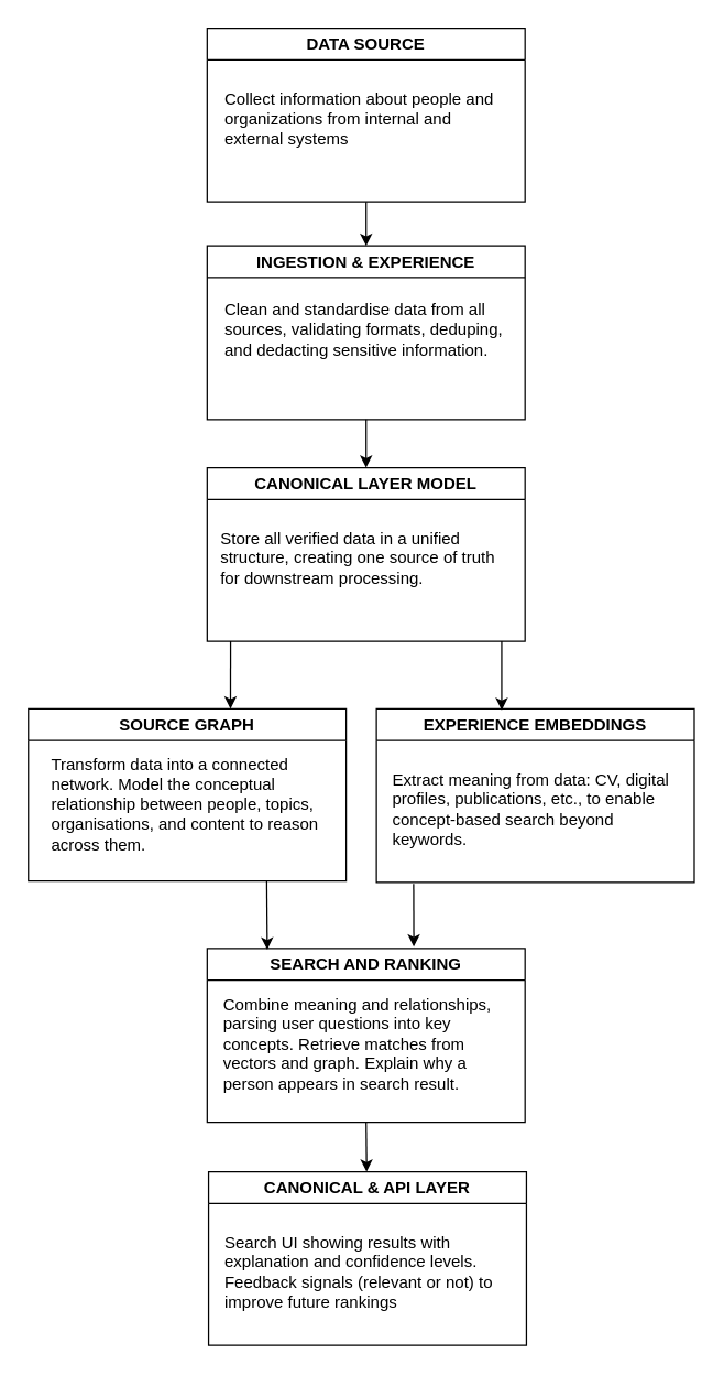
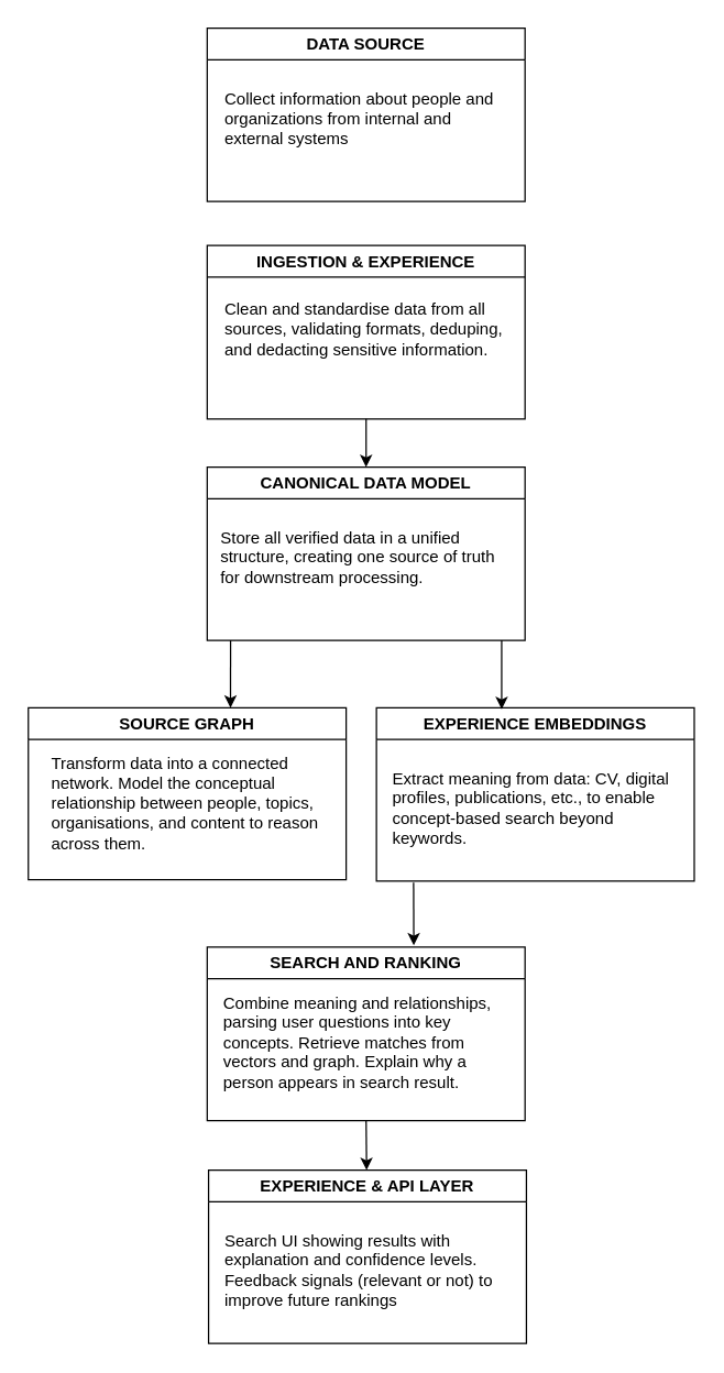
  <mxCell id="0" />
  <mxCell id="1" parent="0" />
  <mxCell id="2" value="" style="group;spacing=-1;" parent="1" vertex="1" connectable="0"><mxGeometry x="20" y="514" width="231" height="126" as="geometry" /></mxCell>
  <mxCell id="3" value="SOURCE GRAPH" style="swimlane;whiteSpace=wrap;html=1;" parent="2" vertex="1"><mxGeometry width="231" height="125" as="geometry" /></mxCell>
  <mxCell id="4" value="&lt;span style=&quot;font-weight: normal; text-align: center; background-color: transparent; color: light-dark(rgb(0, 0, 0), rgb(255, 255, 255));&quot;&gt;Transform data into a connected network. Model the conceptual relationship between people, topics, organisations, and content to reason across them.&amp;nbsp;&lt;/span&gt;" style="text;html=1;whiteSpace=wrap;strokeColor=none;fillColor=none;align=left;verticalAlign=top;rounded=0;spacing=-7;fontStyle=1" parent="3" vertex="1"><mxGeometry x="24" y="36" width="197" height="79.39" as="geometry" /></mxCell>
  <mxCell id="5" value="" style="group;spacing=-1;" parent="1" vertex="1" connectable="0"><mxGeometry x="150" y="688" width="231" height="200" as="geometry" /></mxCell>
  <mxCell id="6" value="" style="group" parent="5" vertex="1" connectable="0"><mxGeometry width="231" height="126" as="geometry" /></mxCell>
  <mxCell id="7" value="SEARCH AND RANKING" style="swimlane;whiteSpace=wrap;html=1;" parent="6" vertex="1"><mxGeometry width="231" height="126" as="geometry" /></mxCell>
  <mxCell id="8" value="&lt;span style=&quot;font-weight: normal; text-align: center; background-color: transparent; color: light-dark(rgb(0, 0, 0), rgb(255, 255, 255));&quot;&gt;Combine meaning and relationships, parsing user questions into key concepts. Retrieve matches from vectors and graph. Explain why a person appears in search result.&amp;nbsp;&lt;/span&gt;" style="text;html=1;whiteSpace=wrap;strokeColor=none;fillColor=none;align=left;verticalAlign=top;rounded=0;spacing=-7;fontStyle=1" parent="7" vertex="1"><mxGeometry x="19" y="36" width="197" height="72" as="geometry" /></mxCell>
  <mxCell id="9" value="" style="group" parent="1" vertex="1" connectable="0"><mxGeometry x="273" y="514" width="231" height="126" as="geometry" /></mxCell>
  <mxCell id="10" value="EXPERIENCE EMBEDDINGS" style="swimlane;whiteSpace=wrap;html=1;container=0;" parent="9" vertex="1"><mxGeometry width="231" height="126" as="geometry" /></mxCell>
  <mxCell id="11" value="&lt;span style=&quot;font-weight: normal; text-align: center; background-color: transparent; color: light-dark(rgb(0, 0, 0), rgb(255, 255, 255));&quot;&gt;Extract meaning from data: CV, digital profiles, publications, etc., to enable concept-based search beyond keywords.&lt;/span&gt;" style="text;html=1;whiteSpace=wrap;strokeColor=none;fillColor=none;align=left;verticalAlign=top;rounded=0;spacing=-7;fontStyle=1" parent="9" vertex="1"><mxGeometry x="19" y="47" width="197" height="72" as="geometry" /></mxCell>
  <mxCell id="12" value="" style="group" parent="1" vertex="1" connectable="0"><mxGeometry x="151" y="850" width="231" height="126" as="geometry" /></mxCell>
- <mxCell id="13" value="CANONICAL &amp;amp; API LAYER" style="swimlane;whiteSpace=wrap;html=1;container=0;" parent="12" vertex="1"><mxGeometry width="231" height="126" as="geometry" /></mxCell>
+ <mxCell id="13" value="EXPERIENCE &amp;amp; API LAYER" style="swimlane;whiteSpace=wrap;html=1;container=0;" parent="12" vertex="1"><mxGeometry width="231" height="126" as="geometry" /></mxCell>
  <mxCell id="14" value="&lt;span style=&quot;font-weight: normal; text-align: center; background-color: transparent; color: light-dark(rgb(0, 0, 0), rgb(255, 255, 255));&quot;&gt;Search UI showing results with explanation and confidence levels. Feedback signals (relevant or not) to improve future rankings&lt;/span&gt;" style="text;html=1;whiteSpace=wrap;strokeColor=none;fillColor=none;align=left;verticalAlign=top;rounded=0;spacing=-7;fontStyle=1" parent="12" vertex="1"><mxGeometry x="19" y="47" width="197" height="72" as="geometry" /></mxCell>
- <mxCell id="15" value="" style="endArrow=classic;html=1;rounded=0;exitX=0.5;exitY=1;exitDx=0;exitDy=0;entryX=0.5;entryY=0;entryDx=0;entryDy=0;" parent="1" source="18" target="20" edge="1"><mxGeometry width="50" height="50" relative="1" as="geometry"><mxPoint x="381" y="149" as="sourcePoint" /><mxPoint x="431" y="99" as="targetPoint" /></mxGeometry></mxCell>
  <mxCell id="16" value="" style="endArrow=classic;html=1;rounded=0;exitX=0.5;exitY=1;exitDx=0;exitDy=0;entryX=0.5;entryY=0;entryDx=0;entryDy=0;" parent="1" source="20" target="23" edge="1"><mxGeometry width="50" height="50" relative="1" as="geometry"><mxPoint x="391" y="308" as="sourcePoint" /><mxPoint x="391" y="364" as="targetPoint" /></mxGeometry></mxCell>
  <mxCell id="17" value="" style="group" parent="1" vertex="1" connectable="0"><mxGeometry x="150" y="20" width="231" height="126" as="geometry" /></mxCell>
  <mxCell id="18" value="DATA SOURCE" style="swimlane;whiteSpace=wrap;html=1;" parent="17" vertex="1"><mxGeometry width="231" height="126" as="geometry" /></mxCell>
  <mxCell id="19" value="&lt;span style=&quot;font-weight: normal; text-align: center; background-color: transparent; color: light-dark(rgb(0, 0, 0), rgb(255, 255, 255));&quot;&gt;Collect information about people and organizations from internal and external systems&lt;/span&gt;" style="text;html=1;whiteSpace=wrap;strokeColor=none;fillColor=none;align=left;verticalAlign=top;rounded=0;spacing=-7;fontStyle=1" parent="17" vertex="1"><mxGeometry x="20" y="47" width="193" height="73" as="geometry" /></mxCell>
  <mxCell id="20" value="INGESTION &amp;amp; EXPERIENCE" style="swimlane;whiteSpace=wrap;html=1;" parent="1" vertex="1"><mxGeometry x="150" y="178" width="231" height="126" as="geometry" /></mxCell>
  <mxCell id="21" value="&lt;span style=&quot;font-weight: normal; text-align: center; background-color: transparent; color: light-dark(rgb(0, 0, 0), rgb(255, 255, 255));&quot;&gt;Clean and standardise data from all sources, validating formats, deduping, and dedacting sensitive information.&lt;/span&gt;" style="text;html=1;whiteSpace=wrap;strokeColor=none;fillColor=none;align=left;verticalAlign=top;rounded=0;spacing=-7;fontStyle=1" parent="20" vertex="1"><mxGeometry x="20" y="42" width="195" height="74.39" as="geometry" /></mxCell>
  <mxCell id="22" value="" style="group;spacing=-1;" parent="1" vertex="1" connectable="0"><mxGeometry x="150" y="339" width="231" height="126" as="geometry" /></mxCell>
- <mxCell id="23" value="CANONICAL LAYER MODEL" style="swimlane;whiteSpace=wrap;html=1;" parent="22" vertex="1"><mxGeometry width="231" height="126" as="geometry" /></mxCell>
+ <mxCell id="23" value="CANONICAL DATA MODEL" style="swimlane;whiteSpace=wrap;html=1;" parent="22" vertex="1"><mxGeometry width="231" height="126" as="geometry" /></mxCell>
  <mxCell id="24" value="&lt;span style=&quot;font-weight: normal; text-align: center; background-color: transparent; color: light-dark(rgb(0, 0, 0), rgb(255, 255, 255));&quot;&gt;Store all verified data in a unified structure, creating one source of truth for downstream processing.&amp;nbsp;&lt;/span&gt;" style="text;html=1;whiteSpace=wrap;strokeColor=none;fillColor=none;align=left;verticalAlign=top;rounded=0;spacing=-7;fontStyle=1" parent="23" vertex="1"><mxGeometry x="17" y="46.61" width="197" height="79.39" as="geometry" /></mxCell>
  <mxCell id="25" value="" style="endArrow=classic;html=1;rounded=0;exitX=0;exitY=1;exitDx=0;exitDy=0;entryX=0.636;entryY=0;entryDx=0;entryDy=0;entryPerimeter=0;" parent="1" source="24" target="3" edge="1"><mxGeometry width="50" height="50" relative="1" as="geometry"><mxPoint x="299" y="532" as="sourcePoint" /><mxPoint x="349" y="482" as="targetPoint" /></mxGeometry></mxCell>
  <mxCell id="26" value="" style="endArrow=classic;html=1;rounded=0;exitX=1;exitY=1;exitDx=0;exitDy=0;entryX=0.394;entryY=0.008;entryDx=0;entryDy=0;entryPerimeter=0;" parent="1" source="24" target="10" edge="1"><mxGeometry width="50" height="50" relative="1" as="geometry"><mxPoint x="299" y="532" as="sourcePoint" /><mxPoint x="499" y="478" as="targetPoint" /></mxGeometry></mxCell>
- <mxCell id="27" value="" style="endArrow=classic;html=1;rounded=0;exitX=0.75;exitY=1;exitDx=0;exitDy=0;entryX=0.189;entryY=0.006;entryDx=0;entryDy=0;entryPerimeter=0;" parent="1" source="3" target="7" edge="1"><mxGeometry width="50" height="50" relative="1" as="geometry"><mxPoint x="138" y="661" as="sourcePoint" /><mxPoint x="138" y="710" as="targetPoint" /></mxGeometry></mxCell>
  <mxCell id="28" value="" style="endArrow=classic;html=1;rounded=0;entryX=0.65;entryY=-0.011;entryDx=0;entryDy=0;entryPerimeter=0;" parent="1" target="7" edge="1"><mxGeometry width="50" height="50" relative="1" as="geometry"><mxPoint x="300" y="641" as="sourcePoint" /><mxPoint x="376" y="696" as="targetPoint" /></mxGeometry></mxCell>
  <mxCell id="29" value="" style="endArrow=classic;html=1;rounded=0;exitX=0.5;exitY=1;exitDx=0;exitDy=0;" parent="1" source="7" target="13" edge="1"><mxGeometry width="50" height="50" relative="1" as="geometry"><mxPoint x="411" y="821" as="sourcePoint" /><mxPoint x="411" y="867" as="targetPoint" /></mxGeometry></mxCell>
